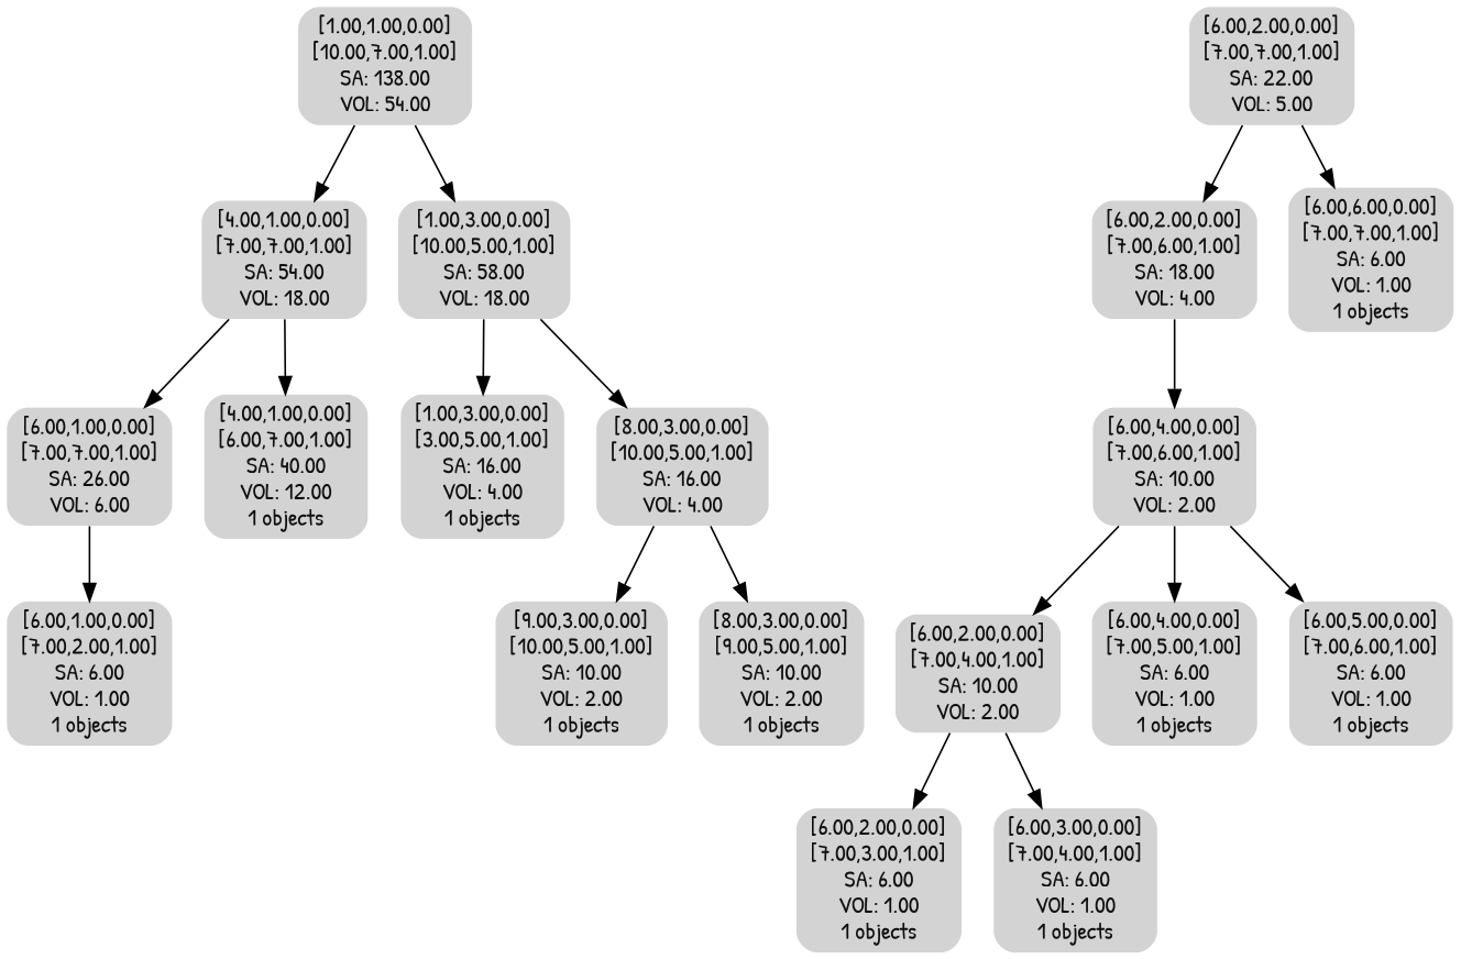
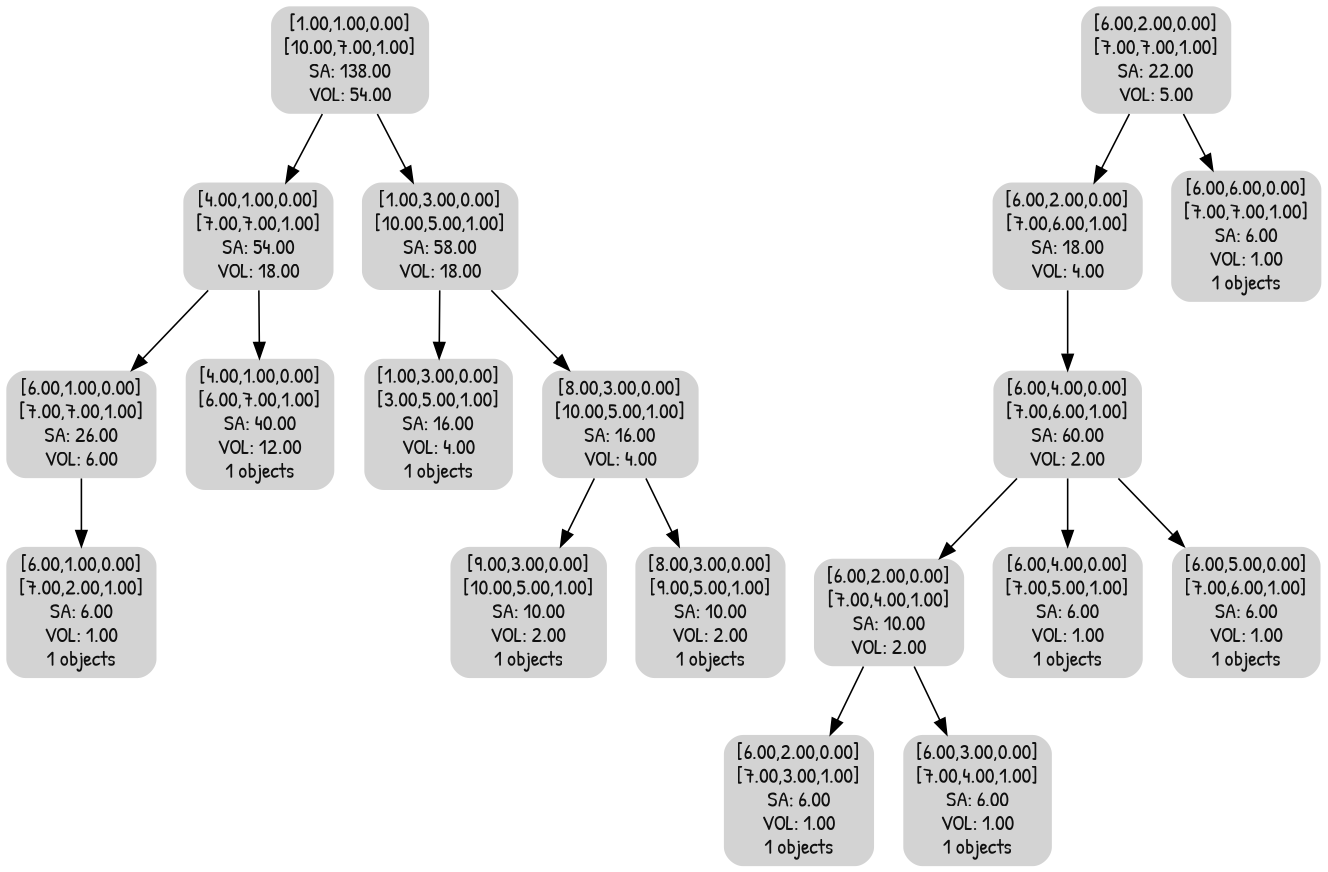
  digraph {
    fontname="Patrick Hand"
    node [fontcolor="#101010" fontname="Patrick Hand" shape=none style="rounded,filled"]
    edge [fontname="Patrick Hand"]
    n1 [label="[1.00,1.00,0.00]\n[10.00,7.00,1.00]\nSA: 138.00\nVOL: 54.00"]
    n2 [label="[4.00,1.00,0.00]\n[7.00,7.00,1.00]\nSA: 54.00\nVOL: 18.00"]
    n3 [label="[1.00,3.00,0.00]\n[10.00,5.00,1.00]\nSA: 58.00\nVOL: 18.00"]
    n4 [label="[6.00,1.00,0.00]\n[7.00,7.00,1.00]\nSA: 26.00\nVOL: 6.00"]
    n5 [label="[4.00,1.00,0.00]\n[6.00,7.00,1.00]\nSA: 40.00\nVOL: 12.00\n1 objects"]
    n6 [label="[1.00,3.00,0.00]\n[3.00,5.00,1.00]\nSA: 16.00\nVOL: 4.00\n1 objects"]
    n7 [label="[8.00,3.00,0.00]\n[10.00,5.00,1.00]\nSA: 16.00\nVOL: 4.00"]
    n8 [label="[6.00,1.00,0.00]\n[7.00,2.00,1.00]\nSA: 6.00\nVOL: 1.00\n1 objects"]
    n9 [label="[9.00,3.00,0.00]\n[10.00,5.00,1.00]\nSA: 10.00\nVOL: 2.00\n1 objects"]
    n10 [label="[8.00,3.00,0.00]\n[9.00,5.00,1.00]\nSA: 10.00\nVOL: 2.00\n1 objects"]
    n11 [label="[6.00,2.00,0.00]\n[7.00,7.00,1.00]\nSA: 22.00\nVOL: 5.00"]
    n12 [label="[6.00,2.00,0.00]\n[7.00,6.00,1.00]\nSA: 18.00\nVOL: 4.00"]
    n13 [label="[6.00,6.00,0.00]\n[7.00,7.00,1.00]\nSA: 6.00\nVOL: 1.00\n1 objects"]
-   n14 [label="[6.00,4.00,0.00]\n[7.00,6.00,1.00]\nSA: 10.00\nVOL: 2.00"]
+   n14 [label="[6.00,4.00,0.00]\n[7.00,6.00,1.00]\nSA: 60.00\nVOL: 2.00"]
    n15 [label="[6.00,2.00,0.00]\n[7.00,4.00,1.00]\nSA: 10.00\nVOL: 2.00"]
    n16 [label="[6.00,4.00,0.00]\n[7.00,5.00,1.00]\nSA: 6.00\nVOL: 1.00\n1 objects"]
    n17 [label="[6.00,5.00,0.00]\n[7.00,6.00,1.00]\nSA: 6.00\nVOL: 1.00\n1 objects"]
    n18 [label="[6.00,2.00,0.00]\n[7.00,3.00,1.00]\nSA: 6.00\nVOL: 1.00\n1 objects"]
    n19 [label="[6.00,3.00,0.00]\n[7.00,4.00,1.00]\nSA: 6.00\nVOL: 1.00\n1 objects"]
    n1 -> n2
    n1 -> n3
    n2 -> n4
    n2 -> n5
    n3 -> n6
    n3 -> n7
    n4 -> n8
    n7 -> n9
    n7 -> n10
    n11 -> n12
    n11 -> n13
    n12 -> n14
    n14 -> n15
    n14 -> n16
    n14 -> n17
    n15 -> n18
    n15 -> n19
  }
